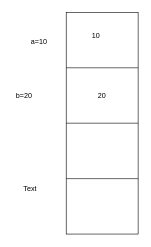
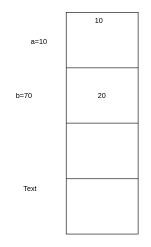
  <mxCell id="0" />
  <mxCell id="1" parent="0" />
  <mxCell id="2" value="" style="rounded=0;whiteSpace=wrap;html=1;" parent="1" vertex="1"><mxGeometry x="110" y="20" width="120" height="370" as="geometry" /></mxCell>
  <mxCell id="3" value="" style="endArrow=none;html=1;exitX=1;exitY=0.25;exitDx=0;exitDy=0;entryX=0;entryY=0.25;entryDx=0;entryDy=0;" edge="1" parent="1" source="2" target="2"><mxGeometry width="50" height="50" relative="1" as="geometry"><mxPoint x="145" y="140" as="sourcePoint" /><mxPoint x="195" y="90" as="targetPoint" /></mxGeometry></mxCell>
  <mxCell id="4" value="" style="endArrow=none;html=1;entryX=1;entryY=0.5;entryDx=0;entryDy=0;exitX=0;exitY=0.5;exitDx=0;exitDy=0;" edge="1" parent="1" source="2" target="2"><mxGeometry width="50" height="50" relative="1" as="geometry"><mxPoint x="70" y="270" as="sourcePoint" /><mxPoint x="120" y="220" as="targetPoint" /></mxGeometry></mxCell>
  <mxCell id="5" value="" style="endArrow=none;html=1;entryX=1;entryY=0.75;entryDx=0;entryDy=0;exitX=0;exitY=0.75;exitDx=0;exitDy=0;" edge="1" parent="1" source="2" target="2"><mxGeometry width="50" height="50" relative="1" as="geometry"><mxPoint x="70" y="270" as="sourcePoint" /><mxPoint x="120" y="220" as="targetPoint" /></mxGeometry></mxCell>
- <mxCell id="6" value="10" style="text;html=1;strokeColor=none;fillColor=none;align=center;verticalAlign=middle;whiteSpace=wrap;rounded=0;" vertex="1" parent="1"><mxGeometry x="140" y="50" width="40" height="20" as="geometry" /></mxCell>
+ <mxCell id="6" value="10" style="text;html=1;strokeColor=none;fillColor=none;align=center;verticalAlign=middle;whiteSpace=wrap;rounded=0;" vertex="1" parent="1"><mxGeometry x="145" y="25" width="40" height="20" as="geometry" /></mxCell>
  <mxCell id="7" value="20" style="text;html=1;strokeColor=none;fillColor=none;align=center;verticalAlign=middle;whiteSpace=wrap;rounded=0;" vertex="1" parent="1"><mxGeometry x="150" y="150" width="40" height="20" as="geometry" /></mxCell>
  <mxCell id="8" value="a=10" style="text;html=1;strokeColor=none;fillColor=none;align=center;verticalAlign=middle;whiteSpace=wrap;rounded=0;" vertex="1" parent="1"><mxGeometry x="45" y="60" width="40" height="20" as="geometry" /></mxCell>
- <mxCell id="9" value="b=20" style="text;html=1;strokeColor=none;fillColor=none;align=center;verticalAlign=middle;whiteSpace=wrap;rounded=0;" vertex="1" parent="1"><mxGeometry x="20" y="150" width="40" height="20" as="geometry" /></mxCell>
+ <mxCell id="9" value="b=70" style="text;html=1;strokeColor=none;fillColor=none;align=center;verticalAlign=middle;whiteSpace=wrap;rounded=0;" vertex="1" parent="1"><mxGeometry x="20" y="150" width="40" height="20" as="geometry" /></mxCell>
  <mxCell id="10" value="Text" style="text;html=1;strokeColor=none;fillColor=none;align=center;verticalAlign=middle;whiteSpace=wrap;rounded=0;" vertex="1" parent="1"><mxGeometry x="30" y="305" width="40" height="20" as="geometry" /></mxCell>
